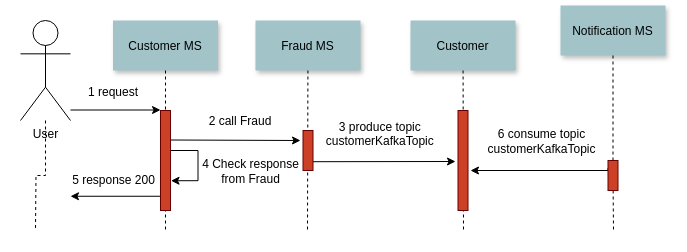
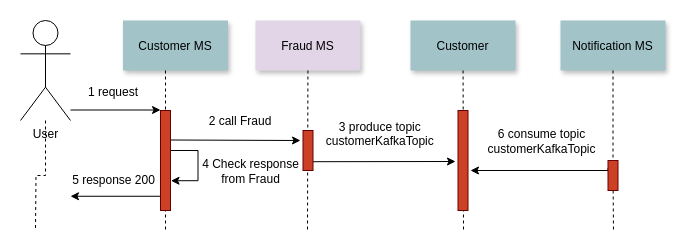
  <mxCell id="0" />
  <mxCell id="1" parent="0" />
  <mxCell id="2" value="" style="edgeStyle=none;endArrow=none;dashed=1;startArrow=none;fontSize=12;" parent="1" source="20" edge="1"><mxGeometry x="614.488" y="175.0" width="100" height="100" as="geometry"><mxPoint x="634.653" y="70" as="sourcePoint" /><mxPoint x="613" y="230" as="targetPoint" /></mxGeometry></mxCell>
  <mxCell id="3" value="1 request" style="edgeStyle=none;verticalLabelPosition=top;verticalAlign=bottom;labelPosition=left;align=right;fontSize=12;" parent="1" edge="1"><mxGeometry width="100" height="100" as="geometry"><mxPoint x="70" y="109.5" as="sourcePoint" /><mxPoint x="160" y="109.5" as="targetPoint" /><mxPoint x="25" y="-9" as="offset" /></mxGeometry></mxCell>
- <mxCell id="4" value="Customer MS" style="shadow=1;fillColor=#A2C4C9;strokeColor=none;fontSize=12;" parent="1" vertex="1"><mxGeometry x="112.5" y="20" width="105" height="50" as="geometry" /></mxCell>
- <mxCell id="5" value="Fraud MS" style="shadow=1;fillColor=#A2C4C9;strokeColor=none;fontSize=12;" parent="1" vertex="1"><mxGeometry x="255" y="20" width="105" height="50" as="geometry" /></mxCell>
+ <mxCell id="4" value="Customer MS" style="shadow=1;fillColor=#A2C4C9;strokeColor=none;fontSize=12;" parent="1" vertex="1"><mxGeometry x="122.5" y="20" width="105" height="50" as="geometry" /></mxCell>
+ <mxCell id="5" value="Fraud MS" style="shadow=1;fillColor=#e1d5e7;strokeColor=none;fontSize=12;" parent="1" vertex="1"><mxGeometry x="255" y="20" width="105" height="50" as="geometry" /></mxCell>
  <mxCell id="6" value="" style="edgeStyle=none;endArrow=none;dashed=1;fontSize=12;" parent="1" source="5" edge="1"><mxGeometry x="272.335" y="165" width="100" height="100" as="geometry"><mxPoint x="307.259" y="70" as="sourcePoint" /><mxPoint x="307" y="230" as="targetPoint" /></mxGeometry></mxCell>
  <mxCell id="7" value="2 call Fraud" style="edgeStyle=none;verticalLabelPosition=top;verticalAlign=bottom;fontSize=12;" parent="1" edge="1"><mxGeometry width="100" height="100" as="geometry"><mxPoint x="170" y="139.5" as="sourcePoint" /><mxPoint x="300" y="140" as="targetPoint" /><mxPoint x="5" y="-10" as="offset" /></mxGeometry></mxCell>
  <mxCell id="8" value="" style="edgeStyle=none;verticalLabelPosition=top;verticalAlign=bottom;labelPosition=left;align=right;endArrow=none;startArrow=classic;fontSize=12;" parent="1" edge="1"><mxGeometry x="110" y="135.759" width="100" height="100" as="geometry"><mxPoint x="70" y="195.759" as="sourcePoint" /><mxPoint x="160" y="195.759" as="targetPoint" /></mxGeometry></mxCell>
  <mxCell id="9" value="5 response 200" style="edgeLabel;html=1;align=center;verticalAlign=middle;resizable=0;points=[];fontSize=12;" vertex="1" connectable="0" parent="8"><mxGeometry relative="1" as="geometry"><mxPoint x="-3" y="-16" as="offset" /></mxGeometry></mxCell>
  <mxCell id="10" value="3 produce topic&#10;customerKafkaTopic" style="edgeStyle=none;verticalLabelPosition=top;verticalAlign=bottom;fontSize=12;" parent="1" edge="1"><mxGeometry width="100" height="100" as="geometry"><mxPoint x="312.5" y="161.206" as="sourcePoint" /><mxPoint x="455" y="161" as="targetPoint" /><mxPoint x="-4" y="-11" as="offset" /></mxGeometry></mxCell>
  <mxCell id="11" value="Customer" style="shadow=1;fillColor=#A2C4C9;strokeColor=none;fontSize=12;" parent="1" vertex="1"><mxGeometry x="410.004" y="20" width="105" height="50" as="geometry" /></mxCell>
  <mxCell id="12" value="" style="edgeStyle=none;endArrow=none;dashed=1;fontSize=12;" parent="1" source="11" edge="1"><mxGeometry x="437.043" y="270" width="100" height="100" as="geometry"><mxPoint x="474.543" y="180" as="sourcePoint" /><mxPoint x="463" y="230" as="targetPoint" /></mxGeometry></mxCell>
  <mxCell id="13" value="" style="fillColor=#CC4125;strokeColor=#660000;fontSize=12;" parent="1" vertex="1"><mxGeometry x="457.5" y="110" width="10" height="100" as="geometry" /></mxCell>
  <mxCell id="14" style="edgeStyle=orthogonalEdgeStyle;rounded=0;orthogonalLoop=1;jettySize=auto;html=1;exitX=0;exitY=0.25;exitDx=0;exitDy=0;endArrow=classic;endFill=1;startArrow=none;startFill=0;fontSize=12;" edge="1" parent="1" source="20"><mxGeometry relative="1" as="geometry"><mxPoint x="470" y="170" as="targetPoint" /><Array as="points"><mxPoint x="608" y="170" /></Array></mxGeometry></mxCell>
  <mxCell id="15" value="6 consume topic&lt;br style=&quot;padding: 0px; margin: 0px; font-size: 12px;&quot;&gt;customerKafkaTopic" style="edgeLabel;html=1;align=center;verticalAlign=middle;resizable=0;points=[];fontSize=12;" vertex="1" connectable="0" parent="14"><mxGeometry x="-0.134" y="-1" relative="1" as="geometry"><mxPoint x="-9" y="-29" as="offset" /></mxGeometry></mxCell>
- <mxCell id="16" value="Notification MS" style="shadow=1;fillColor=#A2C4C9;strokeColor=none;fontSize=12;" parent="1" vertex="1"><mxGeometry x="560" y="5" width="105" height="50" as="geometry" /></mxCell>
+ <mxCell id="16" value="Notification MS" style="shadow=1;fillColor=#A2C4C9;strokeColor=none;fontSize=12;" parent="1" vertex="1"><mxGeometry x="560" y="20" width="105" height="50" as="geometry" /></mxCell>
  <mxCell id="17" value="" style="edgeStyle=elbowEdgeStyle;elbow=horizontal;endArrow=none;dashed=1;fontSize=12;" parent="1" source="4" edge="1"><mxGeometry x="230.0" y="310" width="100" height="100" as="geometry"><mxPoint x="190" y="370" as="sourcePoint" /><mxPoint x="165" y="230" as="targetPoint" /></mxGeometry></mxCell>
  <mxCell id="18" style="edgeStyle=orthogonalEdgeStyle;rounded=0;orthogonalLoop=1;jettySize=auto;html=1;dashed=1;endArrow=none;endFill=0;fontSize=12;" edge="1" parent="1" source="19"><mxGeometry relative="1" as="geometry"><mxPoint x="35" y="230" as="targetPoint" /></mxGeometry></mxCell>
  <mxCell id="19" value="User" style="shape=umlActor;verticalLabelPosition=bottom;verticalAlign=top;html=1;outlineConnect=0;fontSize=12;" vertex="1" parent="1"><mxGeometry x="20" y="20" width="50" height="100" as="geometry" /></mxCell>
  <mxCell id="20" value="" style="fillColor=#CC4125;strokeColor=#660000;fontSize=12;" parent="1" vertex="1"><mxGeometry x="607.5" y="160" width="10" height="30" as="geometry" /></mxCell>
  <mxCell id="21" value="" style="edgeStyle=none;endArrow=none;dashed=1;fontSize=12;" edge="1" parent="1" source="16" target="20"><mxGeometry x="614.488" y="175.0" width="100" height="100" as="geometry"><mxPoint x="612.564" y="70" as="sourcePoint" /><mxPoint x="613" y="240" as="targetPoint" /></mxGeometry></mxCell>
  <mxCell id="22" value="" style="fillColor=#CC4125;strokeColor=#660000;fontSize=12;" parent="1" vertex="1"><mxGeometry x="302.5" y="130" width="10" height="40" as="geometry" /></mxCell>
  <mxCell id="23" style="edgeStyle=orthogonalEdgeStyle;rounded=0;orthogonalLoop=1;jettySize=auto;html=1;exitX=1;exitY=0.5;exitDx=0;exitDy=0;startArrow=none;startFill=0;endArrow=classic;endFill=1;entryX=1.05;entryY=0.878;entryDx=0;entryDy=0;entryPerimeter=0;fontSize=12;" edge="1" parent="1"><mxGeometry relative="1" as="geometry"><mxPoint x="170.5" y="180.24" as="targetPoint" /><mxPoint x="170" y="150" as="sourcePoint" /><Array as="points"><mxPoint x="197.5" y="150" /><mxPoint x="197.5" y="180" /></Array></mxGeometry></mxCell>
  <mxCell id="24" value="4 Check response&lt;br style=&quot;font-size: 12px;&quot;&gt;from Fraud" style="edgeLabel;html=1;align=center;verticalAlign=middle;resizable=0;points=[];fontSize=12;" vertex="1" connectable="0" parent="23"><mxGeometry x="-0.11" y="1" relative="1" as="geometry"><mxPoint x="51" y="10" as="offset" /></mxGeometry></mxCell>
  <mxCell id="25" value="" style="fillColor=#CC4125;strokeColor=#660000;fontSize=12;" parent="1" vertex="1"><mxGeometry x="160" y="110" width="10" height="100" as="geometry" /></mxCell>
